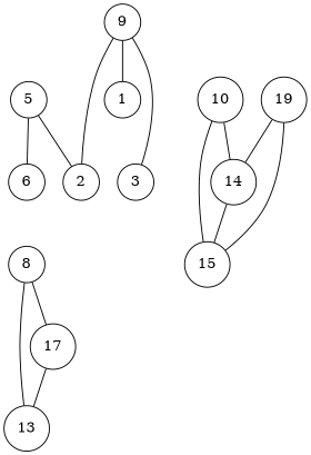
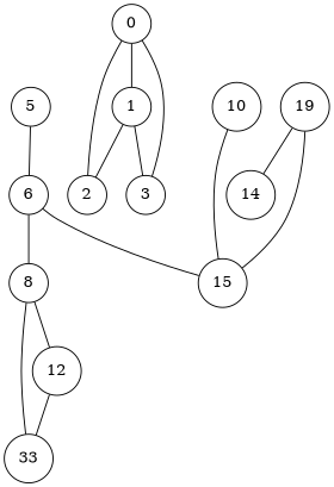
  graph {
    node [shape=circle]
-   0 [label=9]
+   0
    1
    2
    3
    5
    6
    8
-   12 [label=17]
-   13
+   12
+   13 [label=33]
    10
    14
    15
    n13 [label=19]
    0 -- 1
    0 -- 2
    0 -- 3
-   5 -- 2
+   1 -- 2
+   1 -- 3
    5 -- 6
+   6 -- 8
    8 -- 12
    8 -- 13
    12 -- 13
-   10 -- 14
    10 -- 15
-   14 -- 15
+   6 -- 15
    n13 -- 14
    n13 -- 15
  }
